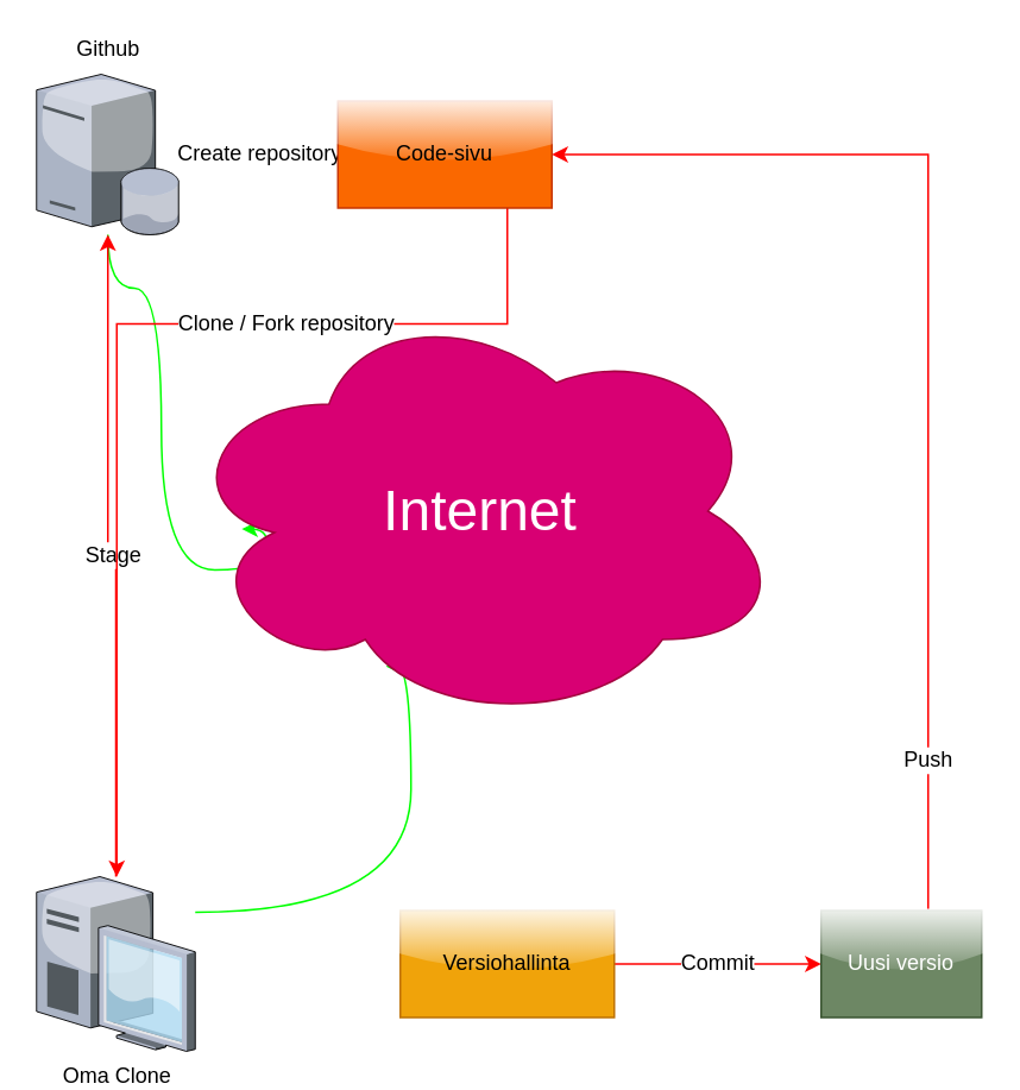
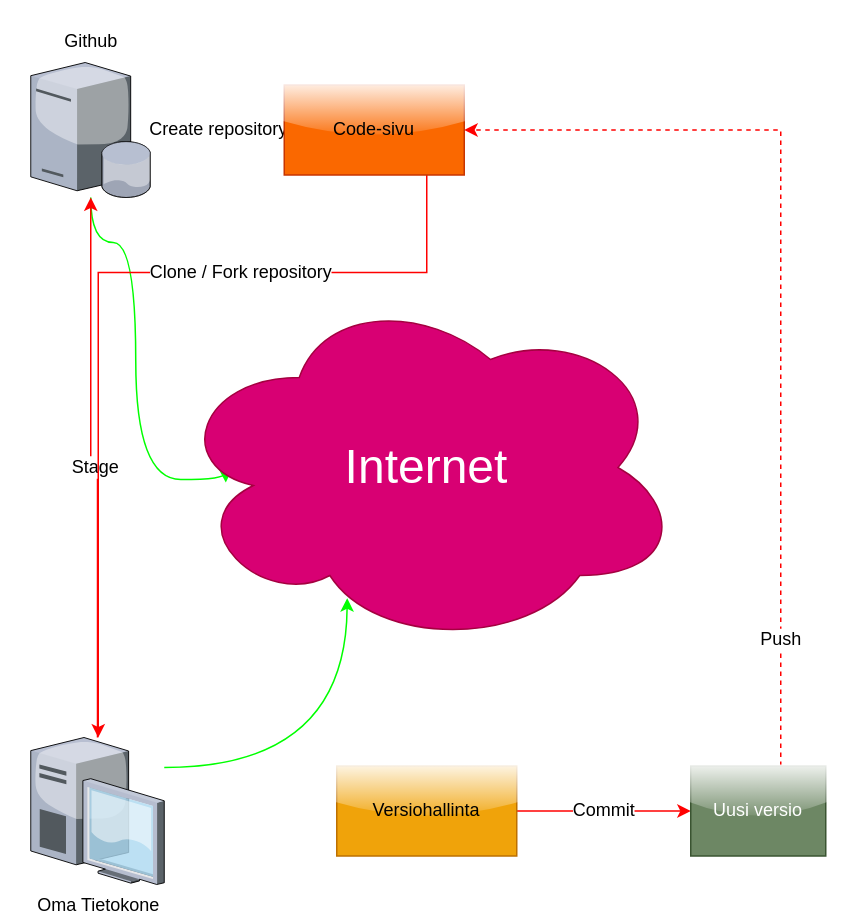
  <mxCell id="0" />
  <mxCell id="1" parent="0" />
  <mxCell id="2" value="Create repository" style="edgeStyle=orthogonalEdgeStyle;rounded=0;orthogonalLoop=1;jettySize=auto;html=1;fontSize=12;strokeColor=#FF0000;" edge="1" parent="1" source="4" target="13"><mxGeometry relative="1" as="geometry" /></mxCell>
  <mxCell id="3" style="edgeStyle=orthogonalEdgeStyle;orthogonalLoop=1;jettySize=auto;html=1;strokeColor=#00FF00;fontSize=12;curved=1;entryX=0.106;entryY=0.542;entryDx=0;entryDy=0;entryPerimeter=0;" edge="1" parent="1" source="4" target="14"><mxGeometry relative="1" as="geometry"><mxPoint x="133" y="298" as="targetPoint" /><Array as="points"><mxPoint x="60" y="140" /><mxPoint x="90" y="140" /><mxPoint x="90" y="298" /><mxPoint x="150" y="298" /></Array></mxGeometry></mxCell>
  <mxCell id="4" value="&lt;font style=&quot;font-size: 12px;&quot;&gt;Github&lt;/font&gt;" style="verticalLabelPosition=top;sketch=0;aspect=fixed;html=1;verticalAlign=bottom;strokeColor=none;align=center;outlineConnect=0;shape=mxgraph.citrix.database_server;fontSize=32;labelPosition=center;" vertex="1" parent="1"><mxGeometry x="20" y="20" width="80" height="90" as="geometry" /></mxCell>
  <mxCell id="5" value="Stage" style="edgeStyle=orthogonalEdgeStyle;rounded=0;orthogonalLoop=1;jettySize=auto;html=1;fontSize=12;strokeColor=#FF0000;" edge="1" parent="1" source="7" target="4"><mxGeometry relative="1" as="geometry" /></mxCell>
  <mxCell id="6" style="edgeStyle=orthogonalEdgeStyle;curved=1;orthogonalLoop=1;jettySize=auto;html=1;strokeColor=#00FF00;fontSize=12;entryX=0.344;entryY=0.863;entryDx=0;entryDy=0;entryPerimeter=0;" edge="1" parent="1" source="7" target="14"><mxGeometry relative="1" as="geometry"><mxPoint x="230" y="396.44" as="targetPoint" /><Array as="points"><mxPoint x="230" y="490" /></Array></mxGeometry></mxCell>
- <mxCell id="7" value="Oma Clone" style="verticalLabelPosition=bottom;sketch=0;aspect=fixed;html=1;verticalAlign=top;strokeColor=none;align=center;outlineConnect=0;shape=mxgraph.citrix.desktop;fontSize=12;" vertex="1" parent="1"><mxGeometry x="20" y="470" width="89" height="98" as="geometry" /></mxCell>
+ <mxCell id="7" value="Oma Tietokone" style="verticalLabelPosition=bottom;sketch=0;aspect=fixed;html=1;verticalAlign=top;strokeColor=none;align=center;outlineConnect=0;shape=mxgraph.citrix.desktop;fontSize=12;" vertex="1" parent="1"><mxGeometry x="20" y="470" width="89" height="98" as="geometry" /></mxCell>
  <mxCell id="8" value="Commit" style="edgeStyle=orthogonalEdgeStyle;rounded=0;orthogonalLoop=1;jettySize=auto;html=1;fontSize=12;strokeColor=#FF0000;" edge="1" parent="1" source="9" target="11"><mxGeometry relative="1" as="geometry" /></mxCell>
  <mxCell id="9" value="Versiohallinta" style="rounded=0;whiteSpace=wrap;html=1;fontSize=12;fillColor=#f0a30a;fontColor=#000000;strokeColor=#BD7000;glass=1;" vertex="1" parent="1"><mxGeometry x="224" y="489" width="120" height="60" as="geometry" /></mxCell>
- <mxCell id="10" value="Push" style="edgeStyle=orthogonalEdgeStyle;rounded=0;orthogonalLoop=1;jettySize=auto;html=1;entryX=1;entryY=0.5;entryDx=0;entryDy=0;fontSize=12;strokeColor=#FF0000;" edge="1" parent="1" source="11" target="13"><mxGeometry x="-0.737" relative="1" as="geometry"><Array as="points"><mxPoint x="520" y="65" /></Array><mxPoint as="offset" /></mxGeometry></mxCell>
+ <mxCell id="10" value="Push" style="edgeStyle=orthogonalEdgeStyle;rounded=0;orthogonalLoop=1;jettySize=auto;html=1;entryX=1;entryY=0.5;entryDx=0;entryDy=0;fontSize=12;strokeColor=#FF0000;dashed=1;" edge="1" parent="1" source="11" target="13"><mxGeometry x="-0.737" relative="1" as="geometry"><Array as="points"><mxPoint x="520" y="65" /></Array><mxPoint as="offset" /></mxGeometry></mxCell>
  <mxCell id="11" value="Uusi versio" style="rounded=0;whiteSpace=wrap;html=1;fontSize=12;fillColor=#6d8764;strokeColor=#3A5431;fontColor=#ffffff;glass=1;shadow=0;" vertex="1" parent="1"><mxGeometry x="460" y="489" width="90" height="60" as="geometry" /></mxCell>
  <mxCell id="12" value="Clone / Fork repository" style="edgeStyle=orthogonalEdgeStyle;rounded=0;orthogonalLoop=1;jettySize=auto;html=1;fontSize=12;strokeColor=#FF0000;" edge="1" parent="1" source="13" target="7"><mxGeometry x="-0.364" relative="1" as="geometry"><Array as="points"><mxPoint x="284" y="160" /><mxPoint x="65" y="160" /></Array><mxPoint as="offset" /></mxGeometry></mxCell>
  <mxCell id="13" value="Code-sivu" style="rounded=0;whiteSpace=wrap;html=1;fontSize=12;fillColor=#fa6800;strokeColor=#C73500;fontColor=#000000;glass=1;" vertex="1" parent="1"><mxGeometry x="189" y="35" width="120" height="60" as="geometry" /></mxCell>
- <mxCell id="14" value="&lt;font style=&quot;font-size: 32px;&quot;&gt;Internet&lt;/font&gt;" style="ellipse;shape=cloud;whiteSpace=wrap;html=1;rounded=0;shadow=0;glass=1;fontSize=12;fillColor=#D80073;fontColor=#ffffff;strokeColor=#A50040;" vertex="1" parent="1"><mxGeometry x="99" y="145" width="340" height="240" as="geometry" /></mxCell>
+ <mxCell id="14" value="&lt;font style=&quot;font-size: 32px;&quot;&gt;Internet&lt;/font&gt;" style="ellipse;shape=cloud;whiteSpace=wrap;html=1;rounded=0;shadow=0;glass=1;fontSize=12;fillColor=#D80073;fontColor=#ffffff;strokeColor=#A50040;" vertex="1" parent="1"><mxGeometry x="114" y="170" width="340" height="240" as="geometry" /></mxCell>
